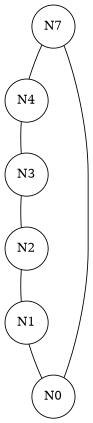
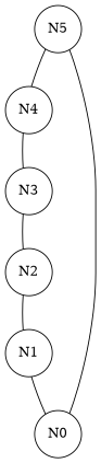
  digraph {
    node [shape=circle]
    edge [arrowhead=none]
    N0
    N1
    N2
    N3
    N4
-   N5 [label=N7]
+   N5
    N0 -> N1 [constraint=false style=invis]
    N1 -> N0
    N1 -> N2 [constraint=false style=invis]
    N2 -> N1
    N2 -> N3 [constraint=false style=invis]
    N3 -> N2
    N3 -> N4 [constraint=false style=invis]
    N4 -> N3
    N4 -> N5 [constraint=false style=invis]
    N5 -> N0 [constraint=false style=invis]
    N5 -> N0
    N5 -> N4
  }
